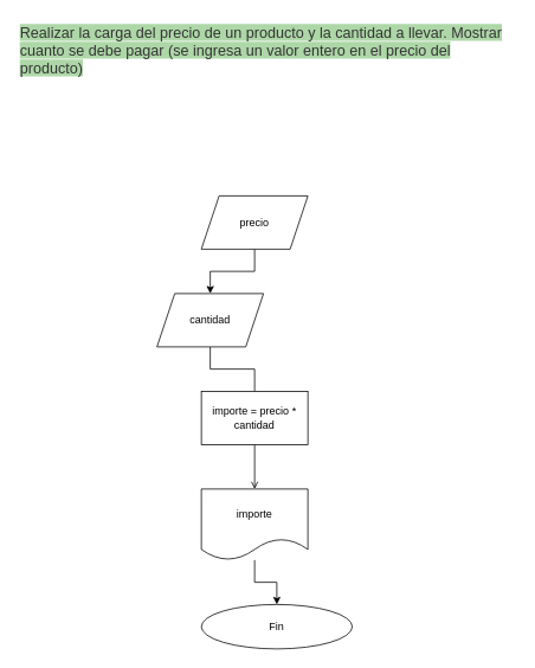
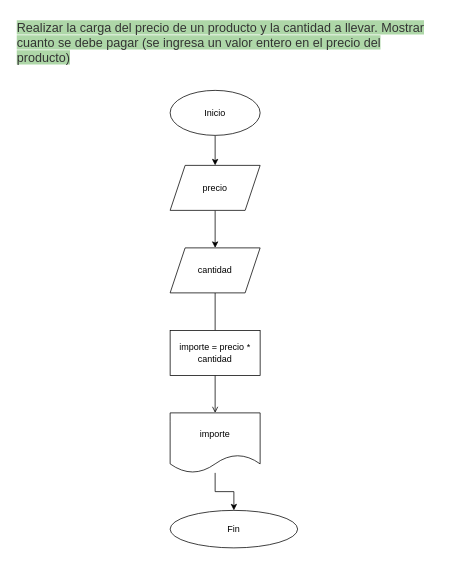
  <mxCell id="0" />
  <mxCell id="1" parent="0" />
  <mxCell id="2" value="&lt;span style=&quot;color: rgb(51, 51, 51); font-family: sans-serif, arial; font-size: 16.8px; font-style: normal; font-variant-ligatures: normal; font-variant-caps: normal; font-weight: 400; letter-spacing: normal; orphans: 2; text-align: start; text-indent: 0px; text-transform: none; widows: 2; word-spacing: 0px; -webkit-text-stroke-width: 0px; background-color: rgb(174, 215, 168); text-decoration-thickness: initial; text-decoration-style: initial; text-decoration-color: initial; float: none; display: inline !important;&quot;&gt;Realizar la carga del precio de un producto y la cantidad a llevar. Mostrar cuanto se debe pagar (se ingresa un valor entero en el precio del producto)&lt;/span&gt;" style="text;whiteSpace=wrap;html=1;" parent="1" vertex="1"><mxGeometry x="20" y="20" width="560" height="80" as="geometry" /></mxCell>
+ <mxCell id="3" value="" style="edgeStyle=orthogonalEdgeStyle;rounded=0;orthogonalLoop=1;jettySize=auto;html=1;" parent="1" source="4" target="6" edge="1"><mxGeometry relative="1" as="geometry" /></mxCell>
+ <mxCell id="4" value="Inicio" style="ellipse;whiteSpace=wrap;html=1;" parent="1" vertex="1"><mxGeometry x="226" y="120" width="120" height="60" as="geometry" /></mxCell>
  <mxCell id="5" value="" style="edgeStyle=orthogonalEdgeStyle;rounded=0;orthogonalLoop=1;jettySize=auto;html=1;" parent="1" source="6" target="8" edge="1"><mxGeometry relative="1" as="geometry" /></mxCell>
  <mxCell id="6" value="precio" style="shape=parallelogram;perimeter=parallelogramPerimeter;whiteSpace=wrap;html=1;fixedSize=1;" parent="1" vertex="1"><mxGeometry x="226" y="220" width="120" height="60" as="geometry" /></mxCell>
  <mxCell id="7" value="" style="edgeStyle=orthogonalEdgeStyle;rounded=0;orthogonalLoop=1;jettySize=auto;html=1;endArrow=none;" parent="1" source="8" target="10" edge="1"><mxGeometry relative="1" as="geometry" /></mxCell>
- <mxCell id="8" value="cantidad" style="shape=parallelogram;perimeter=parallelogramPerimeter;whiteSpace=wrap;html=1;fixedSize=1;" parent="1" vertex="1"><mxGeometry x="176" y="330" width="120" height="60" as="geometry" /></mxCell>
+ <mxCell id="8" value="cantidad" style="shape=parallelogram;perimeter=parallelogramPerimeter;whiteSpace=wrap;html=1;fixedSize=1;" parent="1" vertex="1"><mxGeometry x="226" y="330" width="120" height="60" as="geometry" /></mxCell>
  <mxCell id="9" value="" style="edgeStyle=orthogonalEdgeStyle;rounded=0;orthogonalLoop=1;jettySize=auto;html=1;endArrow=open;" parent="1" source="10" target="12" edge="1"><mxGeometry relative="1" as="geometry" /></mxCell>
  <mxCell id="10" value="importe = precio * cantidad" style="rounded=0;whiteSpace=wrap;html=1;" parent="1" vertex="1"><mxGeometry x="226" y="440" width="120" height="60" as="geometry" /></mxCell>
  <mxCell id="11" value="" style="edgeStyle=orthogonalEdgeStyle;rounded=0;orthogonalLoop=1;jettySize=auto;html=1;" parent="1" source="12" target="13" edge="1"><mxGeometry relative="1" as="geometry" /></mxCell>
  <mxCell id="12" value="importe" style="shape=document;whiteSpace=wrap;html=1;boundedLbl=1;" parent="1" vertex="1"><mxGeometry x="226" y="550" width="120" height="80" as="geometry" /></mxCell>
  <mxCell id="13" value="Fin" style="ellipse;whiteSpace=wrap;html=1;" parent="1" vertex="1"><mxGeometry x="226" y="680" width="170" height="50" as="geometry" /></mxCell>
